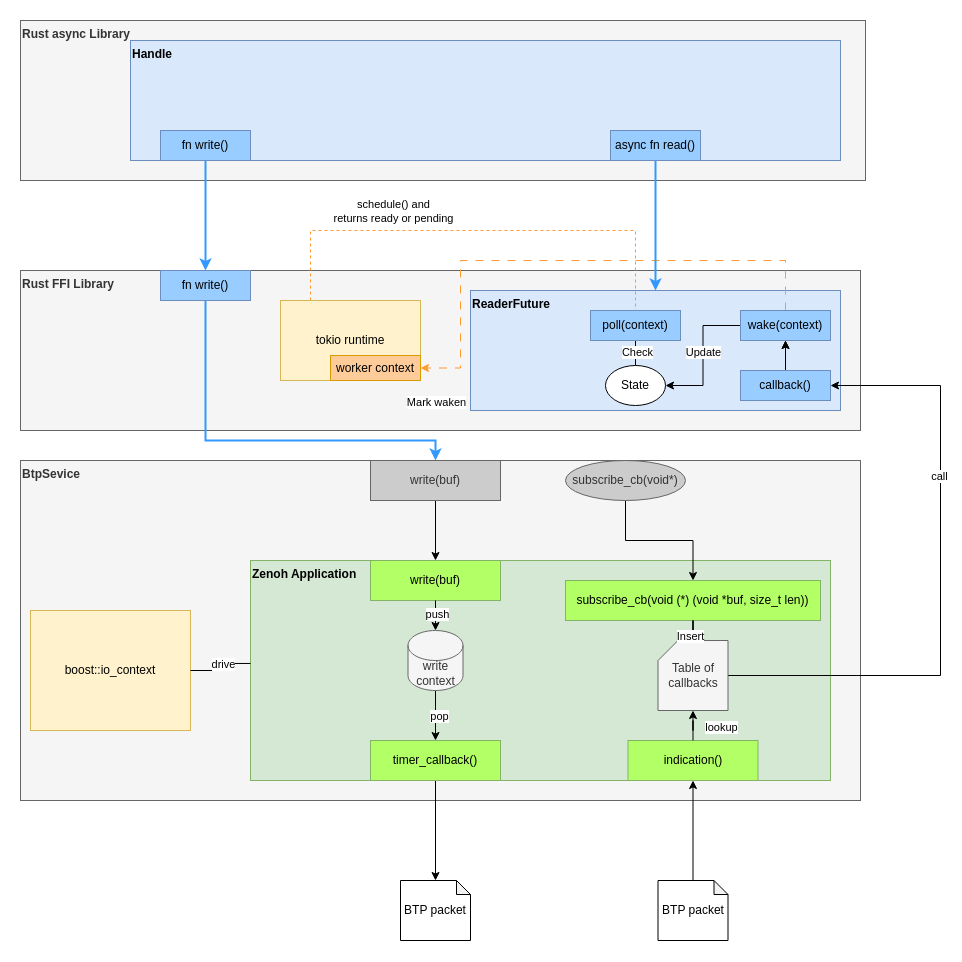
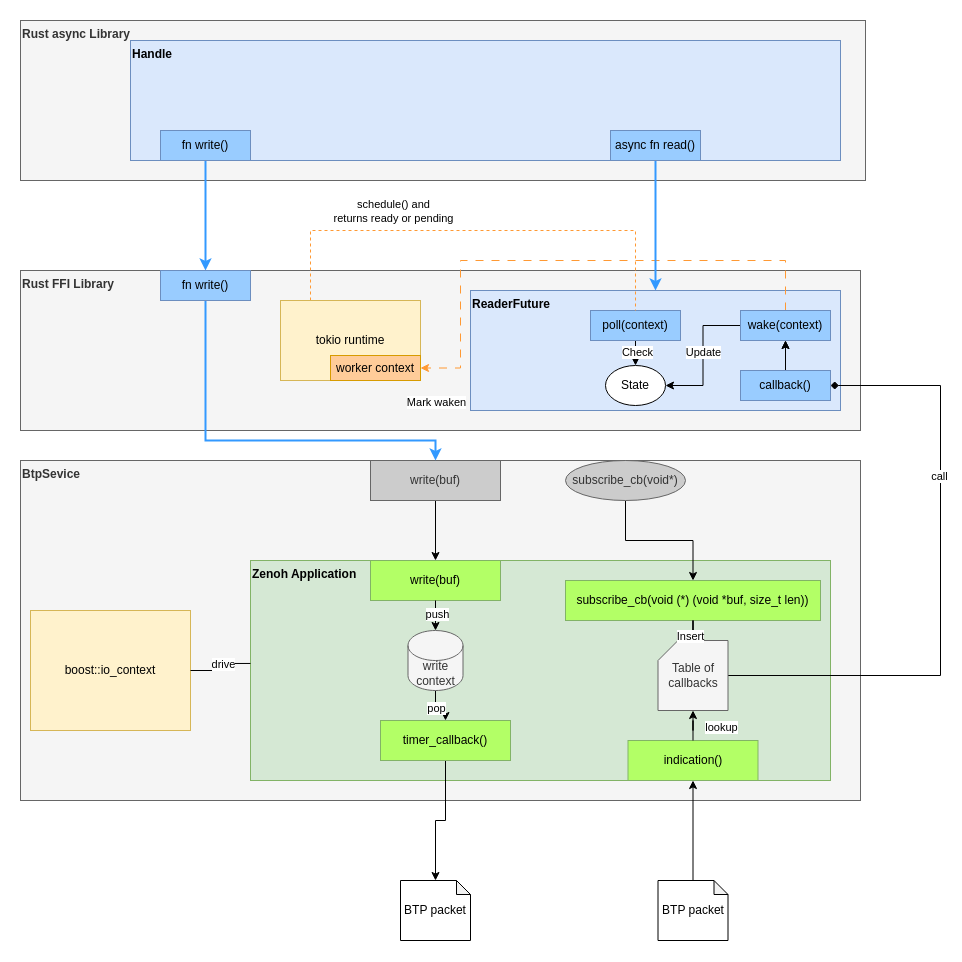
  <mxCell id="0" />
  <mxCell id="1" parent="0" />
  <mxCell id="2" value="&lt;b&gt;Rust FFI Library&lt;/b&gt;" style="rounded=0;whiteSpace=wrap;html=1;fillColor=#f5f5f5;verticalAlign=top;align=left;strokeColor=#666666;fontColor=#333333;" parent="1" vertex="1"><mxGeometry x="20" width="840" height="160" as="geometry" y="270" /></mxCell>
  <mxCell id="3" value="ReaderFuture" style="rounded=0;whiteSpace=wrap;html=1;fillColor=#dae8fc;strokeColor=#6c8ebf;fontStyle=1;verticalAlign=top;align=left;" parent="1" vertex="1"><mxGeometry x="470" y="290" width="370" height="120" as="geometry" /></mxCell>
  <mxCell id="4" value="&lt;b&gt;BtpSevice&lt;/b&gt;" style="rounded=0;whiteSpace=wrap;html=1;fillColor=#f5f5f5;verticalAlign=top;align=left;strokeColor=#666666;fontColor=#333333;" parent="1" vertex="1"><mxGeometry x="20" y="460" width="840" height="340" as="geometry" /></mxCell>
  <mxCell id="5" value="Zenoh Application" style="rounded=0;whiteSpace=wrap;html=1;fillColor=#d5e8d4;strokeColor=#82b366;fontStyle=1;verticalAlign=top;align=left;" parent="1" vertex="1"><mxGeometry x="250" y="560" width="580" height="220" as="geometry" /></mxCell>
  <mxCell id="6" style="edgeStyle=orthogonalEdgeStyle;rounded=0;orthogonalLoop=1;jettySize=auto;html=1;entryX=0.5;entryY=0;entryDx=0;entryDy=0;" parent="1" source="7" target="11" edge="1"><mxGeometry relative="1" as="geometry" /></mxCell>
  <mxCell id="7" value="write(buf)" style="rounded=0;whiteSpace=wrap;html=1;fillColor=#CCCCCC;strokeColor=#666666;fontColor=#333333;" parent="1" vertex="1"><mxGeometry x="370" y="460" width="130" height="40" as="geometry" /></mxCell>
  <mxCell id="8" style="edgeStyle=orthogonalEdgeStyle;rounded=0;orthogonalLoop=1;jettySize=auto;html=1;" parent="1" source="9" target="12" edge="1"><mxGeometry relative="1" as="geometry" /></mxCell>
  <mxCell id="9" value="subscribe_cb(void*)" style="ellipse;whiteSpace=wrap;html=1;fillColor=#CCCCCC;strokeColor=#666666;fontColor=#333333;" parent="1" vertex="1"><mxGeometry x="565" y="460" width="120" height="40" as="geometry" /></mxCell>
  <mxCell id="10" value="boost::io_context" style="rounded=0;whiteSpace=wrap;html=1;fillColor=#fff2cc;strokeColor=#d6b656;" parent="1" vertex="1"><mxGeometry x="30" y="610" width="160" height="120" as="geometry" /></mxCell>
  <mxCell id="11" value="write(buf)" style="rounded=0;whiteSpace=wrap;html=1;fillColor=#B3FF66;strokeColor=#82b366;" parent="1" vertex="1"><mxGeometry x="370" y="560" width="130" height="40" as="geometry" /></mxCell>
  <mxCell id="12" value="subscribe_cb(void (*) (void *buf, size_t len))" style="rounded=0;whiteSpace=wrap;html=1;fillColor=#B3FF66;strokeColor=#82b366;" parent="1" vertex="1"><mxGeometry x="565" y="580" width="255" height="40" as="geometry" /></mxCell>
  <mxCell id="13" style="edgeStyle=orthogonalEdgeStyle;rounded=0;orthogonalLoop=1;jettySize=auto;html=1;" parent="1" source="14" target="28" edge="1"><mxGeometry relative="1" as="geometry" /></mxCell>
- <mxCell id="14" value="timer_callback()" style="rounded=0;whiteSpace=wrap;html=1;fillColor=#B3FF66;strokeColor=#82b366;" parent="1" vertex="1"><mxGeometry x="370" y="740" width="130" height="40" as="geometry" /></mxCell>
- <mxCell id="15" style="edgeStyle=orthogonalEdgeStyle;rounded=0;orthogonalLoop=1;jettySize=auto;html=1;entryX=1;entryY=0.5;entryDx=0;entryDy=0;" parent="1" source="17" target="38" edge="1"><mxGeometry relative="1" as="geometry"><Array as="points"><mxPoint x="940" y="675" /><mxPoint x="940" y="385" /></Array></mxGeometry></mxCell>
+ <mxCell id="14" value="timer_callback()" style="rounded=0;whiteSpace=wrap;html=1;fillColor=#B3FF66;strokeColor=#82b366;" parent="1" vertex="1"><mxGeometry x="380" y="720" width="130" height="40" as="geometry" /></mxCell>
+ <mxCell id="15" style="edgeStyle=orthogonalEdgeStyle;rounded=0;orthogonalLoop=1;jettySize=auto;html=1;entryX=1;entryY=0.5;entryDx=0;entryDy=0;endArrow=diamond;" parent="1" source="17" target="38" edge="1"><mxGeometry relative="1" as="geometry"><Array as="points"><mxPoint x="940" y="675" /><mxPoint x="940" y="385" /></Array></mxGeometry></mxCell>
  <mxCell id="16" value="call" style="edgeLabel;html=1;align=center;verticalAlign=middle;resizable=0;points=[];" parent="15" vertex="1" connectable="0"><mxGeometry x="0.35" y="2" relative="1" as="geometry"><mxPoint y="1" as="offset" /></mxGeometry></mxCell>
  <mxCell id="17" value="Table of callbacks" style="shape=card;whiteSpace=wrap;html=1;size=20;fillColor=#f5f5f5;fontColor=#333333;strokeColor=#666666;" parent="1" vertex="1"><mxGeometry x="657.5" y="640" width="70" height="70" as="geometry" /></mxCell>
  <mxCell id="18" style="edgeStyle=orthogonalEdgeStyle;rounded=0;orthogonalLoop=1;jettySize=auto;html=1;entryX=0.5;entryY=0;entryDx=0;entryDy=0;entryPerimeter=0;" parent="1" source="12" target="17" edge="1"><mxGeometry relative="1" as="geometry" /></mxCell>
  <mxCell id="19" value="Insert" style="edgeLabel;html=1;align=center;verticalAlign=middle;resizable=0;points=[];" parent="18" vertex="1" connectable="0"><mxGeometry x="-0.152" y="3" relative="1" as="geometry"><mxPoint as="offset" /></mxGeometry></mxCell>
  <mxCell id="20" value="indication()" style="rounded=0;whiteSpace=wrap;html=1;fillColor=#B3FF66;strokeColor=#82b366;" parent="1" vertex="1"><mxGeometry x="627.5" y="740" width="130" height="40" as="geometry" /></mxCell>
  <mxCell id="21" style="edgeStyle=orthogonalEdgeStyle;rounded=0;orthogonalLoop=1;jettySize=auto;html=1;entryX=0.5;entryY=1;entryDx=0;entryDy=0;entryPerimeter=0;" parent="1" source="20" target="17" edge="1"><mxGeometry relative="1" as="geometry" /></mxCell>
  <mxCell id="22" value="lookup" style="edgeLabel;html=1;align=center;verticalAlign=middle;resizable=0;points=[];" parent="21" vertex="1" connectable="0"><mxGeometry x="0.36" y="-3" relative="1" as="geometry"><mxPoint x="25" as="offset" /></mxGeometry></mxCell>
  <mxCell id="23" style="edgeStyle=orthogonalEdgeStyle;rounded=0;orthogonalLoop=1;jettySize=auto;html=1;entryX=0.5;entryY=0;entryDx=0;entryDy=0;" parent="1" source="25" target="14" edge="1"><mxGeometry relative="1" as="geometry" /></mxCell>
  <mxCell id="24" value="pop" style="edgeLabel;html=1;align=center;verticalAlign=middle;resizable=0;points=[];" parent="23" vertex="1" connectable="0"><mxGeometry y="3" relative="1" as="geometry"><mxPoint as="offset" /></mxGeometry></mxCell>
  <mxCell id="25" value="write context" style="shape=cylinder3;whiteSpace=wrap;html=1;boundedLbl=1;backgroundOutline=1;size=15;fillColor=#f5f5f5;fontColor=#333333;strokeColor=#666666;" parent="1" vertex="1"><mxGeometry x="407.5" y="630" width="55" height="60" as="geometry" /></mxCell>
  <mxCell id="26" style="edgeStyle=orthogonalEdgeStyle;rounded=0;orthogonalLoop=1;jettySize=auto;html=1;entryX=0.5;entryY=0;entryDx=0;entryDy=0;entryPerimeter=0;" parent="1" source="11" target="25" edge="1"><mxGeometry relative="1" as="geometry" /></mxCell>
  <mxCell id="27" value="push" style="edgeLabel;html=1;align=center;verticalAlign=middle;resizable=0;points=[];" parent="26" vertex="1" connectable="0"><mxGeometry x="0.32" y="1" relative="1" as="geometry"><mxPoint as="offset" /></mxGeometry></mxCell>
  <mxCell id="28" value="BTP packet" style="shape=note;whiteSpace=wrap;html=1;backgroundOutline=1;darkOpacity=0.05;size=14;" parent="1" vertex="1"><mxGeometry x="400" y="880" width="70" height="60" as="geometry" /></mxCell>
  <mxCell id="29" style="edgeStyle=orthogonalEdgeStyle;rounded=0;orthogonalLoop=1;jettySize=auto;html=1;entryX=0.5;entryY=1;entryDx=0;entryDy=0;" parent="1" source="30" target="20" edge="1"><mxGeometry relative="1" as="geometry" /></mxCell>
  <mxCell id="30" value="BTP packet" style="shape=note;whiteSpace=wrap;html=1;backgroundOutline=1;darkOpacity=0.05;size=14;" parent="1" vertex="1"><mxGeometry x="657.5" y="880" width="70" height="60" as="geometry" /></mxCell>
  <mxCell id="31" style="edgeStyle=orthogonalEdgeStyle;rounded=0;orthogonalLoop=1;jettySize=auto;html=1;entryX=1;entryY=0.5;entryDx=0;entryDy=0;" parent="1" source="35" target="47" edge="1"><mxGeometry relative="1" as="geometry" /></mxCell>
  <mxCell id="32" value="Update" style="edgeLabel;html=1;align=center;verticalAlign=middle;resizable=0;points=[];" parent="31" vertex="1" connectable="0"><mxGeometry x="-0.046" relative="1" as="geometry"><mxPoint as="offset" /></mxGeometry></mxCell>
  <mxCell id="33" style="edgeStyle=orthogonalEdgeStyle;rounded=0;orthogonalLoop=1;jettySize=auto;html=1;entryX=1;entryY=0.5;entryDx=0;entryDy=0;dashed=1;dashPattern=8 8;strokeColor=#FF9933;" parent="1" source="35" target="48" edge="1"><mxGeometry relative="1" as="geometry"><Array as="points"><mxPoint x="785" y="260" /><mxPoint x="460" y="260" /><mxPoint x="460" y="368" /></Array></mxGeometry></mxCell>
  <mxCell id="34" value="Mark waken" style="edgeLabel;html=1;align=center;verticalAlign=middle;resizable=0;points=[];" parent="33" vertex="1" connectable="0"><mxGeometry x="0.713" y="2" relative="1" as="geometry"><mxPoint x="-27" y="68" as="offset" /></mxGeometry></mxCell>
  <mxCell id="35" value="wake(context)" style="rounded=0;whiteSpace=wrap;html=1;fillColor=#99CCFF;strokeColor=#6c8ebf;" parent="1" vertex="1"><mxGeometry x="740" y="310" width="90" height="30" as="geometry" /></mxCell>
  <mxCell id="36" style="edgeStyle=orthogonalEdgeStyle;rounded=0;orthogonalLoop=1;jettySize=auto;html=1;" parent="1" source="38" target="35" edge="1"><mxGeometry relative="1" as="geometry" /></mxCell>
  <mxCell id="37" value="" style="edgeStyle=orthogonalEdgeStyle;rounded=0;orthogonalLoop=1;jettySize=auto;html=1;" parent="1" source="38" target="35" edge="1"><mxGeometry relative="1" as="geometry" /></mxCell>
  <mxCell id="38" value="callback()" style="rounded=0;whiteSpace=wrap;html=1;fillColor=#99CCFF;strokeColor=#6c8ebf;" parent="1" vertex="1"><mxGeometry x="740" y="370" width="90" height="30" as="geometry" /></mxCell>
- <mxCell id="39" style="edgeStyle=orthogonalEdgeStyle;rounded=0;orthogonalLoop=1;jettySize=auto;html=1;entryX=0.5;entryY=0;entryDx=0;entryDy=0;endArrow=none;" parent="1" source="41" target="47" edge="1"><mxGeometry relative="1" as="geometry" /></mxCell>
+ <mxCell id="39" style="edgeStyle=orthogonalEdgeStyle;rounded=0;orthogonalLoop=1;jettySize=auto;html=1;entryX=0.5;entryY=0;entryDx=0;entryDy=0;" parent="1" source="41" target="47" edge="1"><mxGeometry relative="1" as="geometry" /></mxCell>
  <mxCell id="40" value="Check" style="edgeLabel;html=1;align=center;verticalAlign=middle;resizable=0;points=[];" parent="39" vertex="1" connectable="0"><mxGeometry x="0.045" y="-1" relative="1" as="geometry"><mxPoint as="offset" /></mxGeometry></mxCell>
  <mxCell id="41" value="poll(context)" style="rounded=0;whiteSpace=wrap;html=1;fillColor=#99CCFF;strokeColor=#6c8ebf;" parent="1" vertex="1"><mxGeometry x="590" y="310" width="90" height="30" as="geometry" /></mxCell>
  <mxCell id="42" style="edgeStyle=orthogonalEdgeStyle;rounded=0;orthogonalLoop=1;jettySize=auto;html=1;entryX=0;entryY=0.468;entryDx=0;entryDy=0;entryPerimeter=0;endArrow=none;endFill=0;" parent="1" source="10" target="5" edge="1"><mxGeometry relative="1" as="geometry" /></mxCell>
  <mxCell id="43" value="drive" style="edgeLabel;html=1;align=center;verticalAlign=middle;resizable=0;points=[];" parent="42" vertex="1" connectable="0"><mxGeometry x="0.175" y="-1" relative="1" as="geometry"><mxPoint as="offset" /></mxGeometry></mxCell>
  <mxCell id="44" style="edgeStyle=orthogonalEdgeStyle;rounded=0;orthogonalLoop=1;jettySize=auto;html=1;entryX=0.5;entryY=0;entryDx=0;entryDy=0;dashed=1;strokeColor=#FF9933;endArrow=none;" parent="1" source="46" target="41" edge="1"><mxGeometry relative="1" as="geometry"><Array as="points"><mxPoint x="310" y="230" /><mxPoint x="635" y="230" /></Array></mxGeometry></mxCell>
  <mxCell id="45" value="schedule() and&lt;div&gt;returns ready or pending&lt;/div&gt;" style="edgeLabel;html=1;align=center;verticalAlign=middle;resizable=0;points=[];" parent="44" vertex="1" connectable="0"><mxGeometry x="-0.506" y="-1" relative="1" as="geometry"><mxPoint x="35" y="-21" as="offset" /></mxGeometry></mxCell>
  <mxCell id="46" value="tokio runtime" style="rounded=0;whiteSpace=wrap;html=1;fillColor=#fff2cc;strokeColor=#d6b656;" parent="1" vertex="1"><mxGeometry x="280" y="300" width="140" height="80" as="geometry" /></mxCell>
  <mxCell id="47" value="State" style="ellipse;whiteSpace=wrap;html=1;" parent="1" vertex="1"><mxGeometry x="605" y="365" width="60" height="40" as="geometry" /></mxCell>
  <mxCell id="48" value="worker context" style="rounded=0;whiteSpace=wrap;html=1;fillColor=#FFCC99;strokeColor=#d79b00;" parent="1" vertex="1"><mxGeometry x="330" y="355" width="90" height="25" as="geometry" /></mxCell>
  <mxCell id="49" value="&lt;b&gt;Rust async Library&lt;/b&gt;" style="rounded=0;whiteSpace=wrap;html=1;fillColor=#f5f5f5;verticalAlign=top;align=left;strokeColor=#666666;fontColor=#333333;" parent="1" vertex="1"><mxGeometry x="20" y="20" width="845" height="160" as="geometry" /></mxCell>
  <mxCell id="50" value="Handle" style="rounded=0;whiteSpace=wrap;html=1;fillColor=#dae8fc;strokeColor=#6c8ebf;fontStyle=1;verticalAlign=top;align=left;" parent="1" vertex="1"><mxGeometry x="130" y="40" width="710" height="120" as="geometry" /></mxCell>
  <mxCell id="51" style="edgeStyle=orthogonalEdgeStyle;rounded=0;orthogonalLoop=1;jettySize=auto;html=1;strokeWidth=2;strokeColor=#3399FF;" parent="1" source="52" target="3" edge="1"><mxGeometry relative="1" as="geometry" /></mxCell>
  <mxCell id="52" value="async fn read()" style="rounded=0;whiteSpace=wrap;html=1;fillColor=#99CCFF;strokeColor=#6c8ebf;" parent="1" vertex="1"><mxGeometry x="610" y="130" width="90" height="30" as="geometry" /></mxCell>
  <mxCell id="53" style="edgeStyle=orthogonalEdgeStyle;rounded=0;orthogonalLoop=1;jettySize=auto;html=1;entryX=0.5;entryY=0;entryDx=0;entryDy=0;strokeWidth=2;strokeColor=#3399FF;" parent="1" source="54" target="56" edge="1"><mxGeometry relative="1" as="geometry" /></mxCell>
  <mxCell id="54" value="fn write()" style="rounded=0;whiteSpace=wrap;html=1;fillColor=#99CCFF;strokeColor=#6c8ebf;" parent="1" vertex="1"><mxGeometry x="160" y="130" width="90" height="30" as="geometry" /></mxCell>
  <mxCell id="55" style="edgeStyle=orthogonalEdgeStyle;rounded=0;orthogonalLoop=1;jettySize=auto;html=1;strokeWidth=2;strokeColor=#3399FF;" parent="1" source="56" target="7" edge="1"><mxGeometry relative="1" as="geometry"><Array as="points"><mxPoint x="205" y="440" /><mxPoint x="435" y="440" /></Array></mxGeometry></mxCell>
  <mxCell id="56" value="fn write()" style="rounded=0;whiteSpace=wrap;html=1;fillColor=#99CCFF;strokeColor=#6c8ebf;" parent="1" vertex="1"><mxGeometry x="160" width="90" height="30" as="geometry" y="270" /></mxCell>
